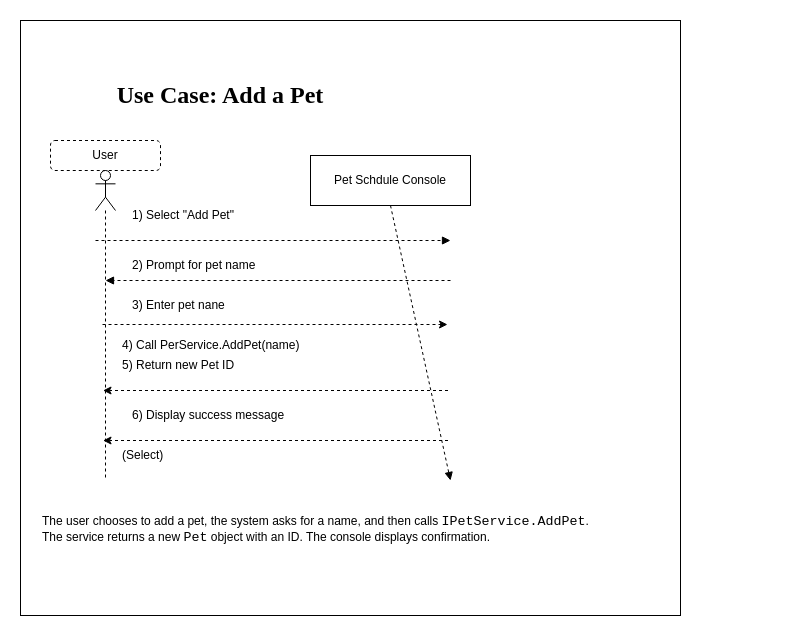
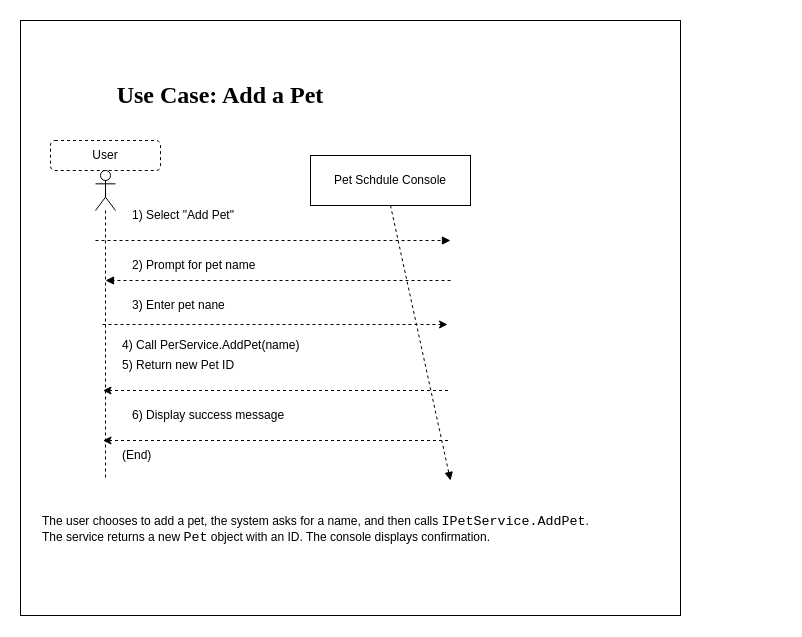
  <mxCell id="0" />
  <mxCell id="1" parent="0" />
  <mxCell id="2" value="" style="rounded=0;whiteSpace=wrap;html=1;shadow=0;" vertex="1" parent="1"><mxGeometry x="20" y="20" width="660" height="595" as="geometry" /></mxCell>
  <mxCell id="3" value="User" style="html=1;whiteSpace=wrap;dashed=1;rounded=1;" parent="1" vertex="1"><mxGeometry x="50" y="140" width="110" height="30" as="geometry" /></mxCell>
  <mxCell id="4" value="" style="shape=umlLifeline;perimeter=lifelinePerimeter;whiteSpace=wrap;html=1;container=1;dropTarget=0;collapsible=0;recursiveResize=0;outlineConnect=0;portConstraint=eastwest;newEdgeStyle={&quot;curved&quot;:0,&quot;rounded&quot;:0};participant=umlActor;" parent="1" vertex="1"><mxGeometry x="95" y="170" width="20" height="310" as="geometry" /></mxCell>
  <mxCell id="5" value="Pet Schdule Console" style="html=1;whiteSpace=wrap;" parent="1" vertex="1"><mxGeometry x="310" y="155" width="160" height="50" as="geometry" /></mxCell>
  <mxCell id="6" value="" style="html=1;verticalAlign=bottom;labelBackgroundColor=none;endArrow=block;endFill=1;dashed=1;exitX=0.5;exitY=1;exitDx=0;exitDy=0;" parent="1" source="5" edge="1"><mxGeometry width="160" relative="1" as="geometry"><mxPoint x="330" y="420" as="sourcePoint" /><mxPoint x="450" y="480" as="targetPoint" /></mxGeometry></mxCell>
  <mxCell id="7" value="" style="html=1;verticalAlign=bottom;labelBackgroundColor=none;endArrow=block;endFill=1;dashed=1;" parent="1" edge="1"><mxGeometry width="160" relative="1" as="geometry"><mxPoint x="95" y="240" as="sourcePoint" /><mxPoint x="450" y="240" as="targetPoint" /></mxGeometry></mxCell>
  <mxCell id="8" value="1) Select &quot;Add Pet&quot;" style="text;strokeColor=none;align=left;fillColor=none;html=1;verticalAlign=middle;whiteSpace=wrap;rounded=0;" parent="1" vertex="1"><mxGeometry x="130" y="200" width="170" height="30" as="geometry" /></mxCell>
  <mxCell id="9" value="" style="html=1;verticalAlign=bottom;labelBackgroundColor=none;endArrow=block;endFill=1;dashed=1;" parent="1" edge="1"><mxGeometry width="160" relative="1" as="geometry"><mxPoint x="450" y="280" as="sourcePoint" /><mxPoint x="105" y="280" as="targetPoint" /></mxGeometry></mxCell>
  <mxCell id="10" value="2) Prompt for pet name" style="text;strokeColor=none;align=left;fillColor=none;html=1;verticalAlign=middle;whiteSpace=wrap;rounded=0;" parent="1" vertex="1"><mxGeometry x="130" y="250" width="170" height="30" as="geometry" /></mxCell>
  <mxCell id="11" value="&lt;p style=&quot;margin: 0in; font-size: 12pt; font-family: &amp;quot;Times New Roman&amp;quot;, serif; color: rgb(0, 0, 0); text-align: start;&quot; class=&quot;MsoNormal&quot;&gt;&lt;b&gt;&lt;span style=&quot;font-size: 18pt;&quot;&gt;Use Case: Add a Pet&lt;/span&gt;&lt;/b&gt;&lt;/p&gt;" style="text;strokeColor=none;align=center;fillColor=none;html=1;verticalAlign=middle;whiteSpace=wrap;rounded=0;dashed=1;dashPattern=1 1;" parent="1" vertex="1"><mxGeometry x="110" y="80" width="220" height="30" as="geometry" /></mxCell>
  <mxCell id="12" value="3) Enter pet nane" style="text;strokeColor=none;align=left;fillColor=none;html=1;verticalAlign=middle;whiteSpace=wrap;rounded=0;" parent="1" vertex="1"><mxGeometry x="130" y="290" width="170" height="30" as="geometry" /></mxCell>
  <mxCell id="13" value="" style="html=1;verticalAlign=bottom;labelBackgroundColor=none;endArrow=classic;endFill=1;dashed=1;" parent="1" edge="1"><mxGeometry width="160" relative="1" as="geometry"><mxPoint x="102" y="324" as="sourcePoint" /><mxPoint x="447" y="324" as="targetPoint" /></mxGeometry></mxCell>
  <mxCell id="14" value="4) Call PerService.AddPet(name)" style="text;strokeColor=none;align=left;fillColor=none;html=1;verticalAlign=middle;whiteSpace=wrap;rounded=0;" parent="1" vertex="1"><mxGeometry x="120" y="330" width="310" height="30" as="geometry" /></mxCell>
  <mxCell id="15" value="" style="html=1;verticalAlign=bottom;labelBackgroundColor=none;endArrow=classic;endFill=1;dashed=1;" parent="1" edge="1"><mxGeometry width="160" relative="1" as="geometry"><mxPoint x="447.5" y="390" as="sourcePoint" /><mxPoint x="102.5" y="390" as="targetPoint" /></mxGeometry></mxCell>
  <mxCell id="16" value="5) Return new Pet ID" style="text;strokeColor=none;align=left;fillColor=none;html=1;verticalAlign=middle;whiteSpace=wrap;rounded=0;" parent="1" vertex="1"><mxGeometry x="120" y="350" width="310" height="30" as="geometry" /></mxCell>
  <mxCell id="17" value="6) Display success message" style="text;strokeColor=none;align=left;fillColor=none;html=1;verticalAlign=middle;whiteSpace=wrap;rounded=0;" parent="1" vertex="1"><mxGeometry x="130" y="400" width="310" height="30" as="geometry" /></mxCell>
  <mxCell id="18" value="" style="html=1;verticalAlign=bottom;labelBackgroundColor=none;endArrow=classic;endFill=1;dashed=1;" parent="1" edge="1"><mxGeometry width="160" relative="1" as="geometry"><mxPoint x="447.5" y="440" as="sourcePoint" /><mxPoint x="102.5" y="440" as="targetPoint" /></mxGeometry></mxCell>
- <mxCell id="19" value="(Select)" style="text;strokeColor=none;align=left;fillColor=none;html=1;verticalAlign=middle;whiteSpace=wrap;rounded=0;" parent="1" vertex="1"><mxGeometry x="120" y="440" width="310" height="30" as="geometry" /></mxCell>
+ <mxCell id="19" value="(End)" style="text;strokeColor=none;align=left;fillColor=none;html=1;verticalAlign=middle;whiteSpace=wrap;rounded=0;" parent="1" vertex="1"><mxGeometry x="120" y="440" width="310" height="30" as="geometry" /></mxCell>
  <mxCell id="20" value="&lt;p class=&quot;MsoNormal&quot; style=&quot;mso-margin-top-alt:auto;mso-margin-bottom-alt:auto&quot;&gt;The user chooses to add a pet, the system asks for a name, and then calls&amp;nbsp;&lt;span style=&quot;font-size:10.0pt;font-family:&amp;quot;Courier New&amp;quot;&quot;&gt;IPetService.AddPet&lt;/span&gt;.&lt;br&gt;The service returns a new&amp;nbsp;&lt;span style=&quot;font-size:10.0pt;font-family:&amp;quot;Courier New&amp;quot;&quot;&gt;Pet&lt;/span&gt;&amp;nbsp;object with an ID. The console displays confirmation.&lt;/p&gt;" style="text;whiteSpace=wrap;html=1;" vertex="1" parent="1"><mxGeometry x="40" y="495" width="740" height="70" as="geometry" /></mxCell>
